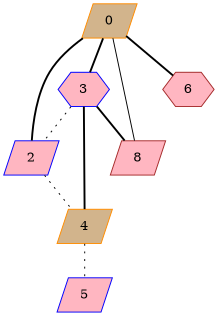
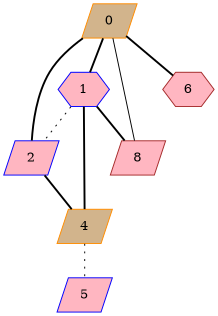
  strict graph {
    node [color=blue fillcolor=lightpink shape=parallelogram style=filled]
    edge [style=bold weight=2]
    0 [color=darkorange fillcolor=tan]
-   1 [shape=hexagon label=3]
+   1 [shape=hexagon]
    2
    n4 [color=brown label=8]
    6 [color=brown shape=hexagon]
    4 [color=darkorange fillcolor=tan]
    5
    0 -- 1
    0 -- 2
    0 -- n4 [style=solid]
    0 -- 6
    1 -- 2 [style=dotted weight=6]
    1 -- n4
    1 -- 4 [weight=3]
-   2 -- 4 [style=dotted]
+   2 -- 4
    4 -- 5 [style=dotted]
  }
